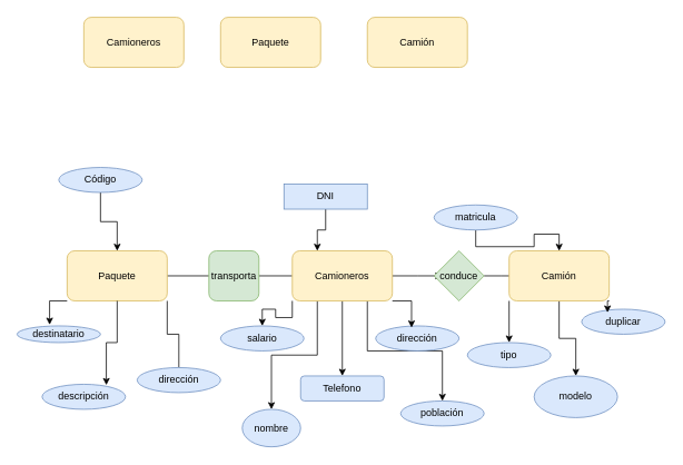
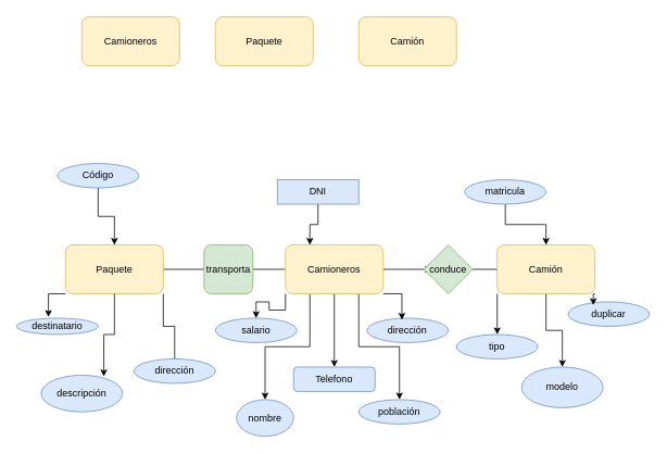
  <mxCell id="0" />
  <mxCell id="1" parent="0" />
  <mxCell id="2" value="Camioneros" style="rounded=1;whiteSpace=wrap;html=1;fillColor=#fff2cc;strokeColor=#d6b656;" vertex="1" parent="1"><mxGeometry x="100" y="20" width="120" height="60" as="geometry" /></mxCell>
  <mxCell id="3" value="Paquete" style="rounded=1;whiteSpace=wrap;html=1;fillColor=#fff2cc;strokeColor=#d6b656;" vertex="1" parent="1"><mxGeometry x="264" y="20" width="120" height="60" as="geometry" /></mxCell>
  <mxCell id="4" value="Camión" style="rounded=1;whiteSpace=wrap;html=1;fillColor=#fff2cc;strokeColor=#d6b656;" vertex="1" parent="1"><mxGeometry x="440" y="20" width="120" height="60" as="geometry" /></mxCell>
  <mxCell id="5" style="edgeStyle=orthogonalEdgeStyle;rounded=0;orthogonalLoop=1;jettySize=auto;html=1;exitX=1;exitY=0.5;exitDx=0;exitDy=0;endArrow=none;endFill=0;" edge="1" parent="1" source="7" target="9"><mxGeometry relative="1" as="geometry" /></mxCell>
  <mxCell id="6" style="edgeStyle=orthogonalEdgeStyle;rounded=0;orthogonalLoop=1;jettySize=auto;html=1;exitX=1;exitY=1;exitDx=0;exitDy=0;endArrow=none;endFill=0;" edge="1" parent="1" source="7" target="25"><mxGeometry relative="1" as="geometry" /></mxCell>
  <mxCell id="7" value="Paquete" style="rounded=1;whiteSpace=wrap;html=1;fillColor=#fff2cc;strokeColor=#d6b656;" vertex="1" parent="1"><mxGeometry x="80" y="300" width="120" height="60" as="geometry" /></mxCell>
  <mxCell id="8" style="edgeStyle=orthogonalEdgeStyle;rounded=0;orthogonalLoop=1;jettySize=auto;html=1;exitX=1;exitY=0.5;exitDx=0;exitDy=0;entryX=0;entryY=0.5;entryDx=0;entryDy=0;endArrow=none;endFill=0;" edge="1" parent="1" source="9" target="15"><mxGeometry relative="1" as="geometry" /></mxCell>
  <mxCell id="9" value="transporta" style="whiteSpace=wrap;html=1;fillColor=#d5e8d4;strokeColor=#82b366;rounded=1;" vertex="1" parent="1"><mxGeometry x="250" y="300" width="60" height="60" as="geometry" /></mxCell>
  <mxCell id="10" style="edgeStyle=orthogonalEdgeStyle;rounded=0;orthogonalLoop=1;jettySize=auto;html=1;exitX=1;exitY=0.5;exitDx=0;exitDy=0;" edge="1" parent="1" source="15"><mxGeometry relative="1" as="geometry"><mxPoint x="530" y="330" as="targetPoint" /></mxGeometry></mxCell>
  <mxCell id="11" style="edgeStyle=orthogonalEdgeStyle;rounded=0;orthogonalLoop=1;jettySize=auto;html=1;exitX=0;exitY=1;exitDx=0;exitDy=0;" edge="1" parent="1" source="15" target="28"><mxGeometry relative="1" as="geometry" /></mxCell>
  <mxCell id="12" style="edgeStyle=orthogonalEdgeStyle;rounded=0;orthogonalLoop=1;jettySize=auto;html=1;exitX=0.25;exitY=1;exitDx=0;exitDy=0;" edge="1" parent="1" source="15" target="27"><mxGeometry relative="1" as="geometry" /></mxCell>
  <mxCell id="13" style="edgeStyle=orthogonalEdgeStyle;rounded=0;orthogonalLoop=1;jettySize=auto;html=1;exitX=0.75;exitY=1;exitDx=0;exitDy=0;" edge="1" parent="1" source="15" target="29"><mxGeometry relative="1" as="geometry" /></mxCell>
  <mxCell id="14" style="edgeStyle=orthogonalEdgeStyle;rounded=0;orthogonalLoop=1;jettySize=auto;html=1;exitX=0.5;exitY=1;exitDx=0;exitDy=0;entryX=0.5;entryY=0;entryDx=0;entryDy=0;" edge="1" parent="1" source="15" target="33"><mxGeometry relative="1" as="geometry" /></mxCell>
  <mxCell id="15" value="Camioneros" style="rounded=1;whiteSpace=wrap;html=1;fillColor=#fff2cc;strokeColor=#d6b656;" vertex="1" parent="1"><mxGeometry x="350" y="300" width="120" height="60" as="geometry" /></mxCell>
  <mxCell id="16" style="edgeStyle=orthogonalEdgeStyle;rounded=0;orthogonalLoop=1;jettySize=auto;html=1;exitX=1;exitY=0.5;exitDx=0;exitDy=0;" edge="1" parent="1" source="17"><mxGeometry relative="1" as="geometry"><mxPoint x="620" y="330" as="targetPoint" /></mxGeometry></mxCell>
  <mxCell id="17" value="conduce" style="rhombus;whiteSpace=wrap;html=1;fillColor=#d5e8d4;strokeColor=#82b366;" vertex="1" parent="1"><mxGeometry x="520" y="300" width="60" height="60" as="geometry" /></mxCell>
  <mxCell id="18" style="edgeStyle=orthogonalEdgeStyle;rounded=0;orthogonalLoop=1;jettySize=auto;html=1;exitX=0;exitY=1;exitDx=0;exitDy=0;entryX=0.5;entryY=0;entryDx=0;entryDy=0;" edge="1" parent="1" source="20" target="36"><mxGeometry relative="1" as="geometry" /></mxCell>
  <mxCell id="19" style="edgeStyle=orthogonalEdgeStyle;rounded=0;orthogonalLoop=1;jettySize=auto;html=1;exitX=0.5;exitY=1;exitDx=0;exitDy=0;entryX=0.5;entryY=0;entryDx=0;entryDy=0;" edge="1" parent="1" source="20" target="38"><mxGeometry relative="1" as="geometry" /></mxCell>
  <mxCell id="20" value="Camión" style="rounded=1;whiteSpace=wrap;html=1;fillColor=#fff2cc;strokeColor=#d6b656;" vertex="1" parent="1"><mxGeometry x="610" y="300" width="120" height="60" as="geometry" /></mxCell>
  <mxCell id="21" style="edgeStyle=orthogonalEdgeStyle;rounded=0;orthogonalLoop=1;jettySize=auto;html=1;exitX=0.5;exitY=1;exitDx=0;exitDy=0;" edge="1" parent="1" source="22" target="7"><mxGeometry relative="1" as="geometry" /></mxCell>
  <mxCell id="22" value="Código" style="ellipse;whiteSpace=wrap;html=1;fillColor=#dae8fc;strokeColor=#6c8ebf;" vertex="1" parent="1"><mxGeometry x="70" y="200" width="100" height="30" as="geometry" /></mxCell>
  <mxCell id="23" value="destinatario" style="ellipse;whiteSpace=wrap;html=1;fillColor=#dae8fc;strokeColor=#6c8ebf;" vertex="1" parent="1"><mxGeometry x="20" y="390" width="100" height="20" as="geometry" /></mxCell>
- <mxCell id="24" value="descripción" style="ellipse;whiteSpace=wrap;html=1;fillColor=#dae8fc;strokeColor=#6c8ebf;" vertex="1" parent="1"><mxGeometry x="50" y="460" width="100" height="30" as="geometry" /></mxCell>
+ <mxCell id="24" value="descripción" style="ellipse;whiteSpace=wrap;html=1;fillColor=#dae8fc;strokeColor=#6c8ebf;" vertex="1" parent="1"><mxGeometry x="50" y="460" width="100" height="45" as="geometry" /></mxCell>
  <mxCell id="25" value="dirección" style="ellipse;whiteSpace=wrap;html=1;fillColor=#dae8fc;strokeColor=#6c8ebf;" vertex="1" parent="1"><mxGeometry x="164" y="440" width="100" height="30" as="geometry" /></mxCell>
  <mxCell id="26" value="dirección" style="ellipse;whiteSpace=wrap;html=1;fillColor=#dae8fc;strokeColor=#6c8ebf;" vertex="1" parent="1"><mxGeometry x="450" y="390" width="100" height="30" as="geometry" /></mxCell>
  <mxCell id="27" value="nombre" style="ellipse;whiteSpace=wrap;html=1;fillColor=#dae8fc;strokeColor=#6c8ebf;" vertex="1" parent="1"><mxGeometry x="290" y="490" width="70" height="45" as="geometry" /></mxCell>
  <mxCell id="28" value="salario" style="ellipse;whiteSpace=wrap;html=1;fillColor=#dae8fc;strokeColor=#6c8ebf;" vertex="1" parent="1"><mxGeometry x="264" y="390" width="100" height="30" as="geometry" /></mxCell>
- <mxCell id="29" value="población" style="ellipse;whiteSpace=wrap;html=1;fillColor=#dae8fc;strokeColor=#6c8ebf;" vertex="1" parent="1"><mxGeometry x="480" y="480" width="100" height="30" as="geometry" /></mxCell>
+ <mxCell id="29" value="población" style="ellipse;whiteSpace=wrap;html=1;fillColor=#dae8fc;strokeColor=#6c8ebf;" vertex="1" parent="1"><mxGeometry x="440" y="490" width="100" height="30" as="geometry" /></mxCell>
  <mxCell id="30" style="edgeStyle=orthogonalEdgeStyle;rounded=0;orthogonalLoop=1;jettySize=auto;html=1;exitX=0.5;exitY=1;exitDx=0;exitDy=0;entryX=0.25;entryY=0;entryDx=0;entryDy=0;" edge="1" parent="1" source="31" target="15"><mxGeometry relative="1" as="geometry" /></mxCell>
  <mxCell id="31" value="DNI" style="whiteSpace=wrap;html=1;fillColor=#dae8fc;strokeColor=#6c8ebf;rounded=0;" vertex="1" parent="1"><mxGeometry x="340" y="220" width="100" height="30" as="geometry" /></mxCell>
  <mxCell id="32" style="edgeStyle=orthogonalEdgeStyle;rounded=0;orthogonalLoop=1;jettySize=auto;html=1;exitX=1;exitY=1;exitDx=0;exitDy=0;entryX=0.43;entryY=0.067;entryDx=0;entryDy=0;entryPerimeter=0;" edge="1" parent="1" source="15" target="26"><mxGeometry relative="1" as="geometry" /></mxCell>
  <mxCell id="33" value="Telefono" style="whiteSpace=wrap;html=1;fillColor=#dae8fc;strokeColor=#6c8ebf;rounded=1;" vertex="1" parent="1"><mxGeometry x="360" y="450" width="100" height="30" as="geometry" /></mxCell>
  <mxCell id="34" style="edgeStyle=orthogonalEdgeStyle;rounded=0;orthogonalLoop=1;jettySize=auto;html=1;exitX=0.5;exitY=1;exitDx=0;exitDy=0;" edge="1" parent="1" source="35" target="20"><mxGeometry relative="1" as="geometry" /></mxCell>
- <mxCell id="35" value="matricula" style="ellipse;whiteSpace=wrap;html=1;fillColor=#dae8fc;strokeColor=#6c8ebf;" vertex="1" parent="1"><mxGeometry x="520" y="245" width="100" height="30" as="geometry" /></mxCell>
+ <mxCell id="35" value="matricula" style="ellipse;whiteSpace=wrap;html=1;fillColor=#dae8fc;strokeColor=#6c8ebf;" vertex="1" parent="1"><mxGeometry x="570" y="220" width="100" height="30" as="geometry" /></mxCell>
  <mxCell id="36" value="tipo" style="ellipse;whiteSpace=wrap;html=1;fillColor=#dae8fc;strokeColor=#6c8ebf;" vertex="1" parent="1"><mxGeometry x="560" y="410" width="100" height="30" as="geometry" /></mxCell>
  <mxCell id="37" value="duplicar" style="ellipse;whiteSpace=wrap;html=1;fillColor=#dae8fc;strokeColor=#6c8ebf;" vertex="1" parent="1"><mxGeometry x="697" y="370" width="100" height="30" as="geometry" /></mxCell>
  <mxCell id="38" value="modelo" style="ellipse;whiteSpace=wrap;html=1;fillColor=#dae8fc;strokeColor=#6c8ebf;" vertex="1" parent="1"><mxGeometry x="640" y="450" width="100" height="50" as="geometry" /></mxCell>
  <mxCell id="39" style="edgeStyle=orthogonalEdgeStyle;rounded=0;orthogonalLoop=1;jettySize=auto;html=1;exitX=1;exitY=1;exitDx=0;exitDy=0;entryX=0.31;entryY=0.133;entryDx=0;entryDy=0;entryPerimeter=0;" edge="1" parent="1" source="20" target="37"><mxGeometry relative="1" as="geometry" /></mxCell>
  <mxCell id="40" style="edgeStyle=orthogonalEdgeStyle;rounded=0;orthogonalLoop=1;jettySize=auto;html=1;exitX=0;exitY=1;exitDx=0;exitDy=0;entryX=0.39;entryY=-0.067;entryDx=0;entryDy=0;entryPerimeter=0;" edge="1" parent="1" source="7" target="23"><mxGeometry relative="1" as="geometry" /></mxCell>
  <mxCell id="41" style="edgeStyle=orthogonalEdgeStyle;rounded=0;orthogonalLoop=1;jettySize=auto;html=1;exitX=0.5;exitY=1;exitDx=0;exitDy=0;entryX=0.77;entryY=0.033;entryDx=0;entryDy=0;entryPerimeter=0;" edge="1" parent="1" source="7" target="24"><mxGeometry relative="1" as="geometry" /></mxCell>
